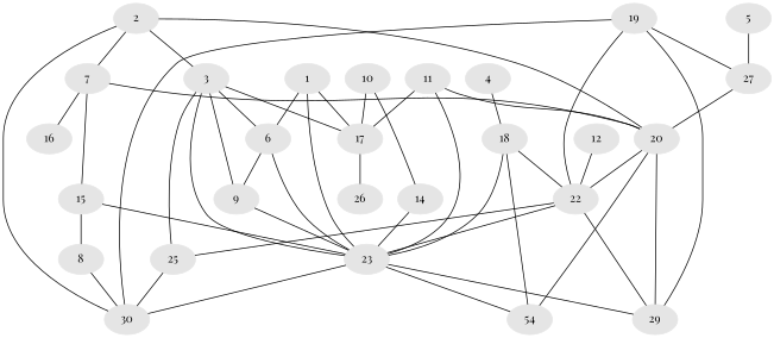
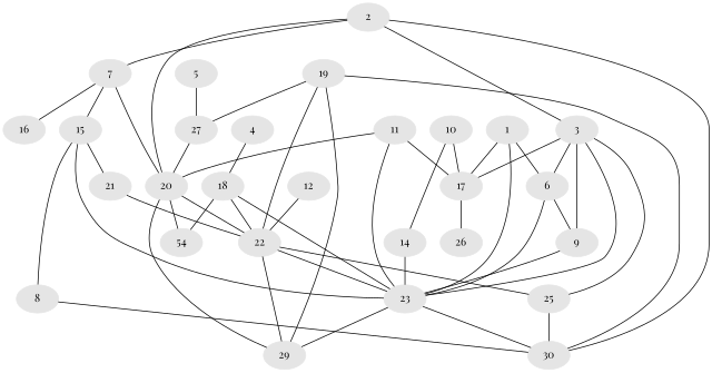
  graph {
    fontname="Playfair Display"
    node [color=gray90 fontname="Playfair Display" style=filled]
    edge [fontname="Playfair Display" weight=1.0]
    1
    6
    17
    23
    9
    26
    30
    n8 [label=54]
    29
    2
    3
    7
    20
    25
    15
    16
    22
    4
    18
    5
    27
    8
+   21
    10
    14
    11
    12
    19
    1 -- 6
    1 -- 17
    1 -- 23
    6 -- 23
    6 -- 9
    17 -- 26
    23 -- 30
-   23 -- n8
    23 -- 29
    9 -- 23
    2 -- 30
    2 -- 3
    2 -- 7
    2 -- 20
    3 -- 6
    3 -- 17
    3 -- 23
    3 -- 9
    3 -- 25
    7 -- 20 [weight=2.0]
    7 -- 15
    7 -- 16
    20 -- n8
    20 -- 29
    20 -- 22
    25 -- 30
    15 -- 23
    15 -- 8
+   15 -- 21
    22 -- 23
    22 -- 29
    22 -- 25
    4 -- 18
    18 -- 23
    18 -- n8
    18 -- 22
    5 -- 27
    27 -- 20
    8 -- 30
+   21 -- 22
    10 -- 17
    10 -- 14
    14 -- 23
    11 -- 17
    11 -- 23
    11 -- 20
    12 -- 22
    19 -- 30
    19 -- 29
    19 -- 22
    19 -- 27
  }
